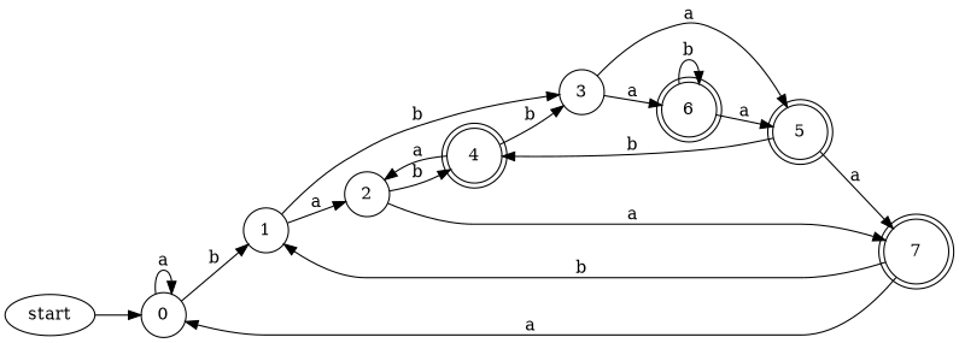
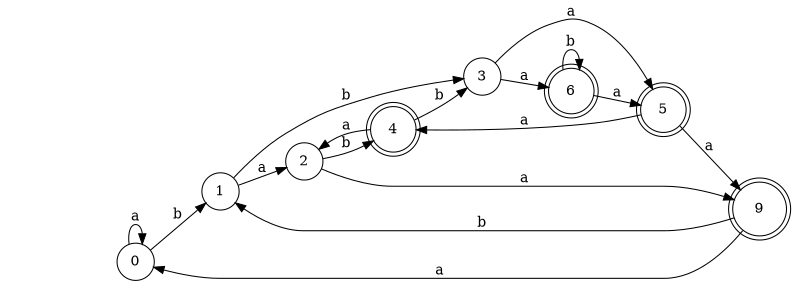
  digraph {
    rankdir=LR
    shape=circle
    node [shape=circle]
-   start [height=0.00001 width=0.00001 shape=""]
    n2 [label=0]
    n3 [label=1]
    n4 [label=2]
    n5 [label=3]
    n6 [label=4 peripheries=2]
-   n7 [label=7 peripheries=2]
+   n7 [label=9 peripheries=2]
    n8 [label=5 peripheries=2]
    n9 [label=6 peripheries=2]
-   start -> n2
    n2 -> n2 [label=a]
    n2 -> n3 [label=b]
    n3 -> n4 [label=a]
    n3 -> n5 [label=b]
    n4 -> n6 [label=b]
    n4 -> n7 [label=a]
    n5 -> n8 [label=a]
    n5 -> n9 [label=a]
    n6 -> n4 [label=a]
    n6 -> n5 [label=b]
    n7 -> n2 [label=a]
    n7 -> n3 [label=b]
-   n8 -> n6 [label=b]
+   n8 -> n6 [label=a]
    n8 -> n7 [label=a]
    n9 -> n8 [label=a]
    n9 -> n9 [label=b]
  }
